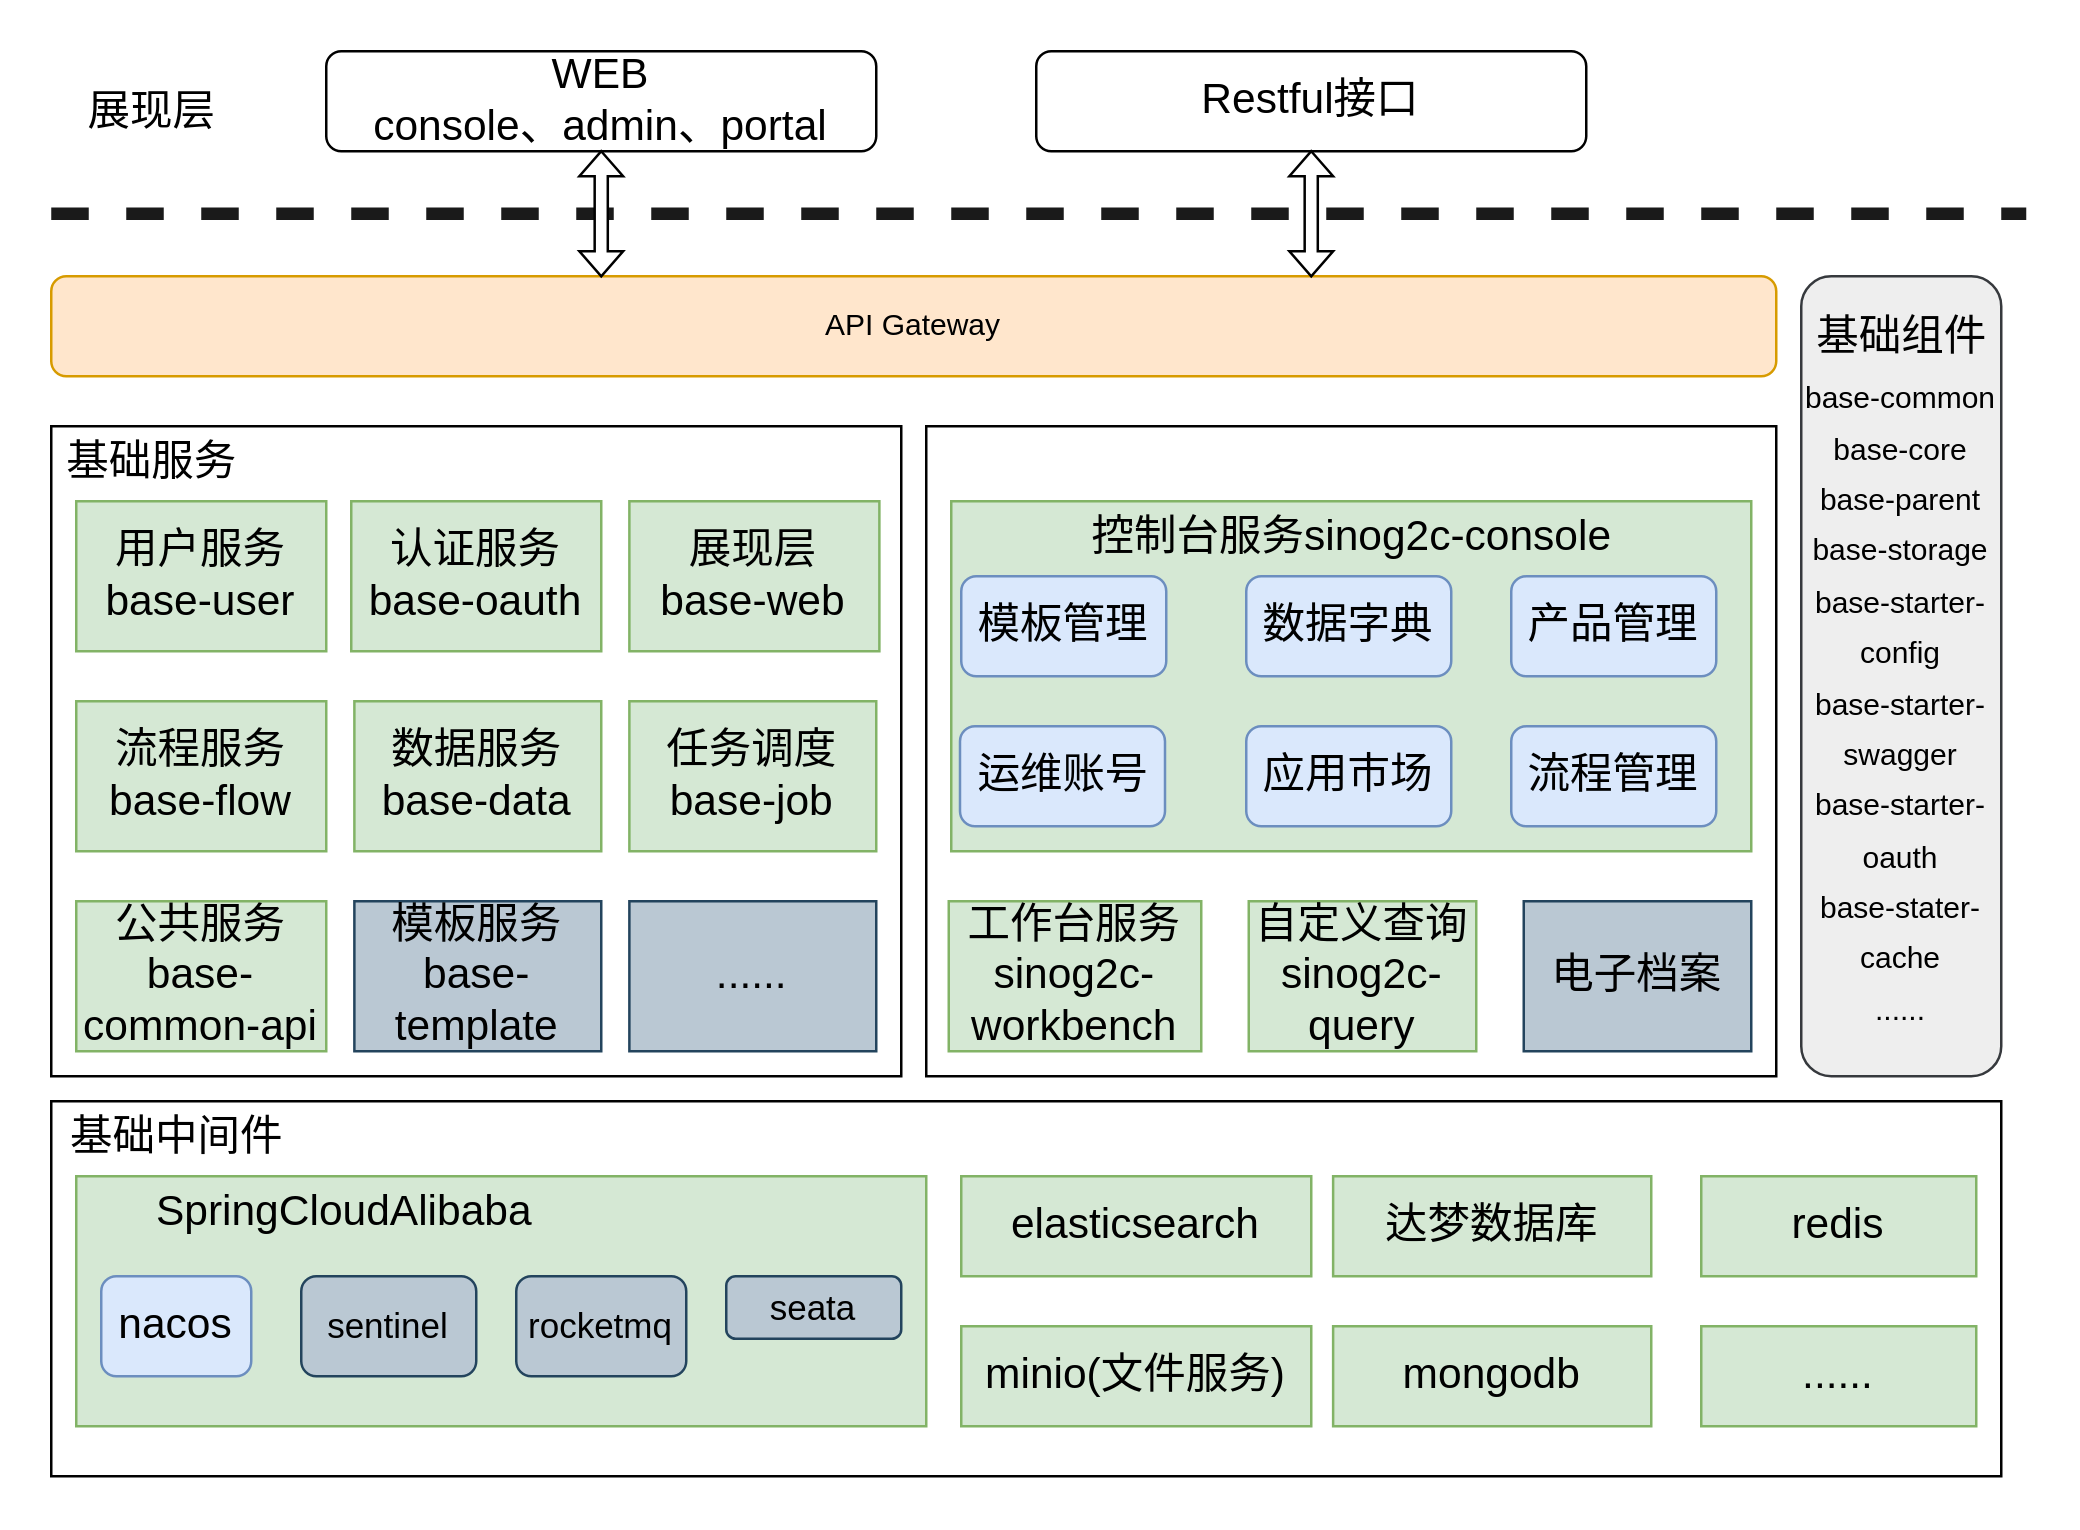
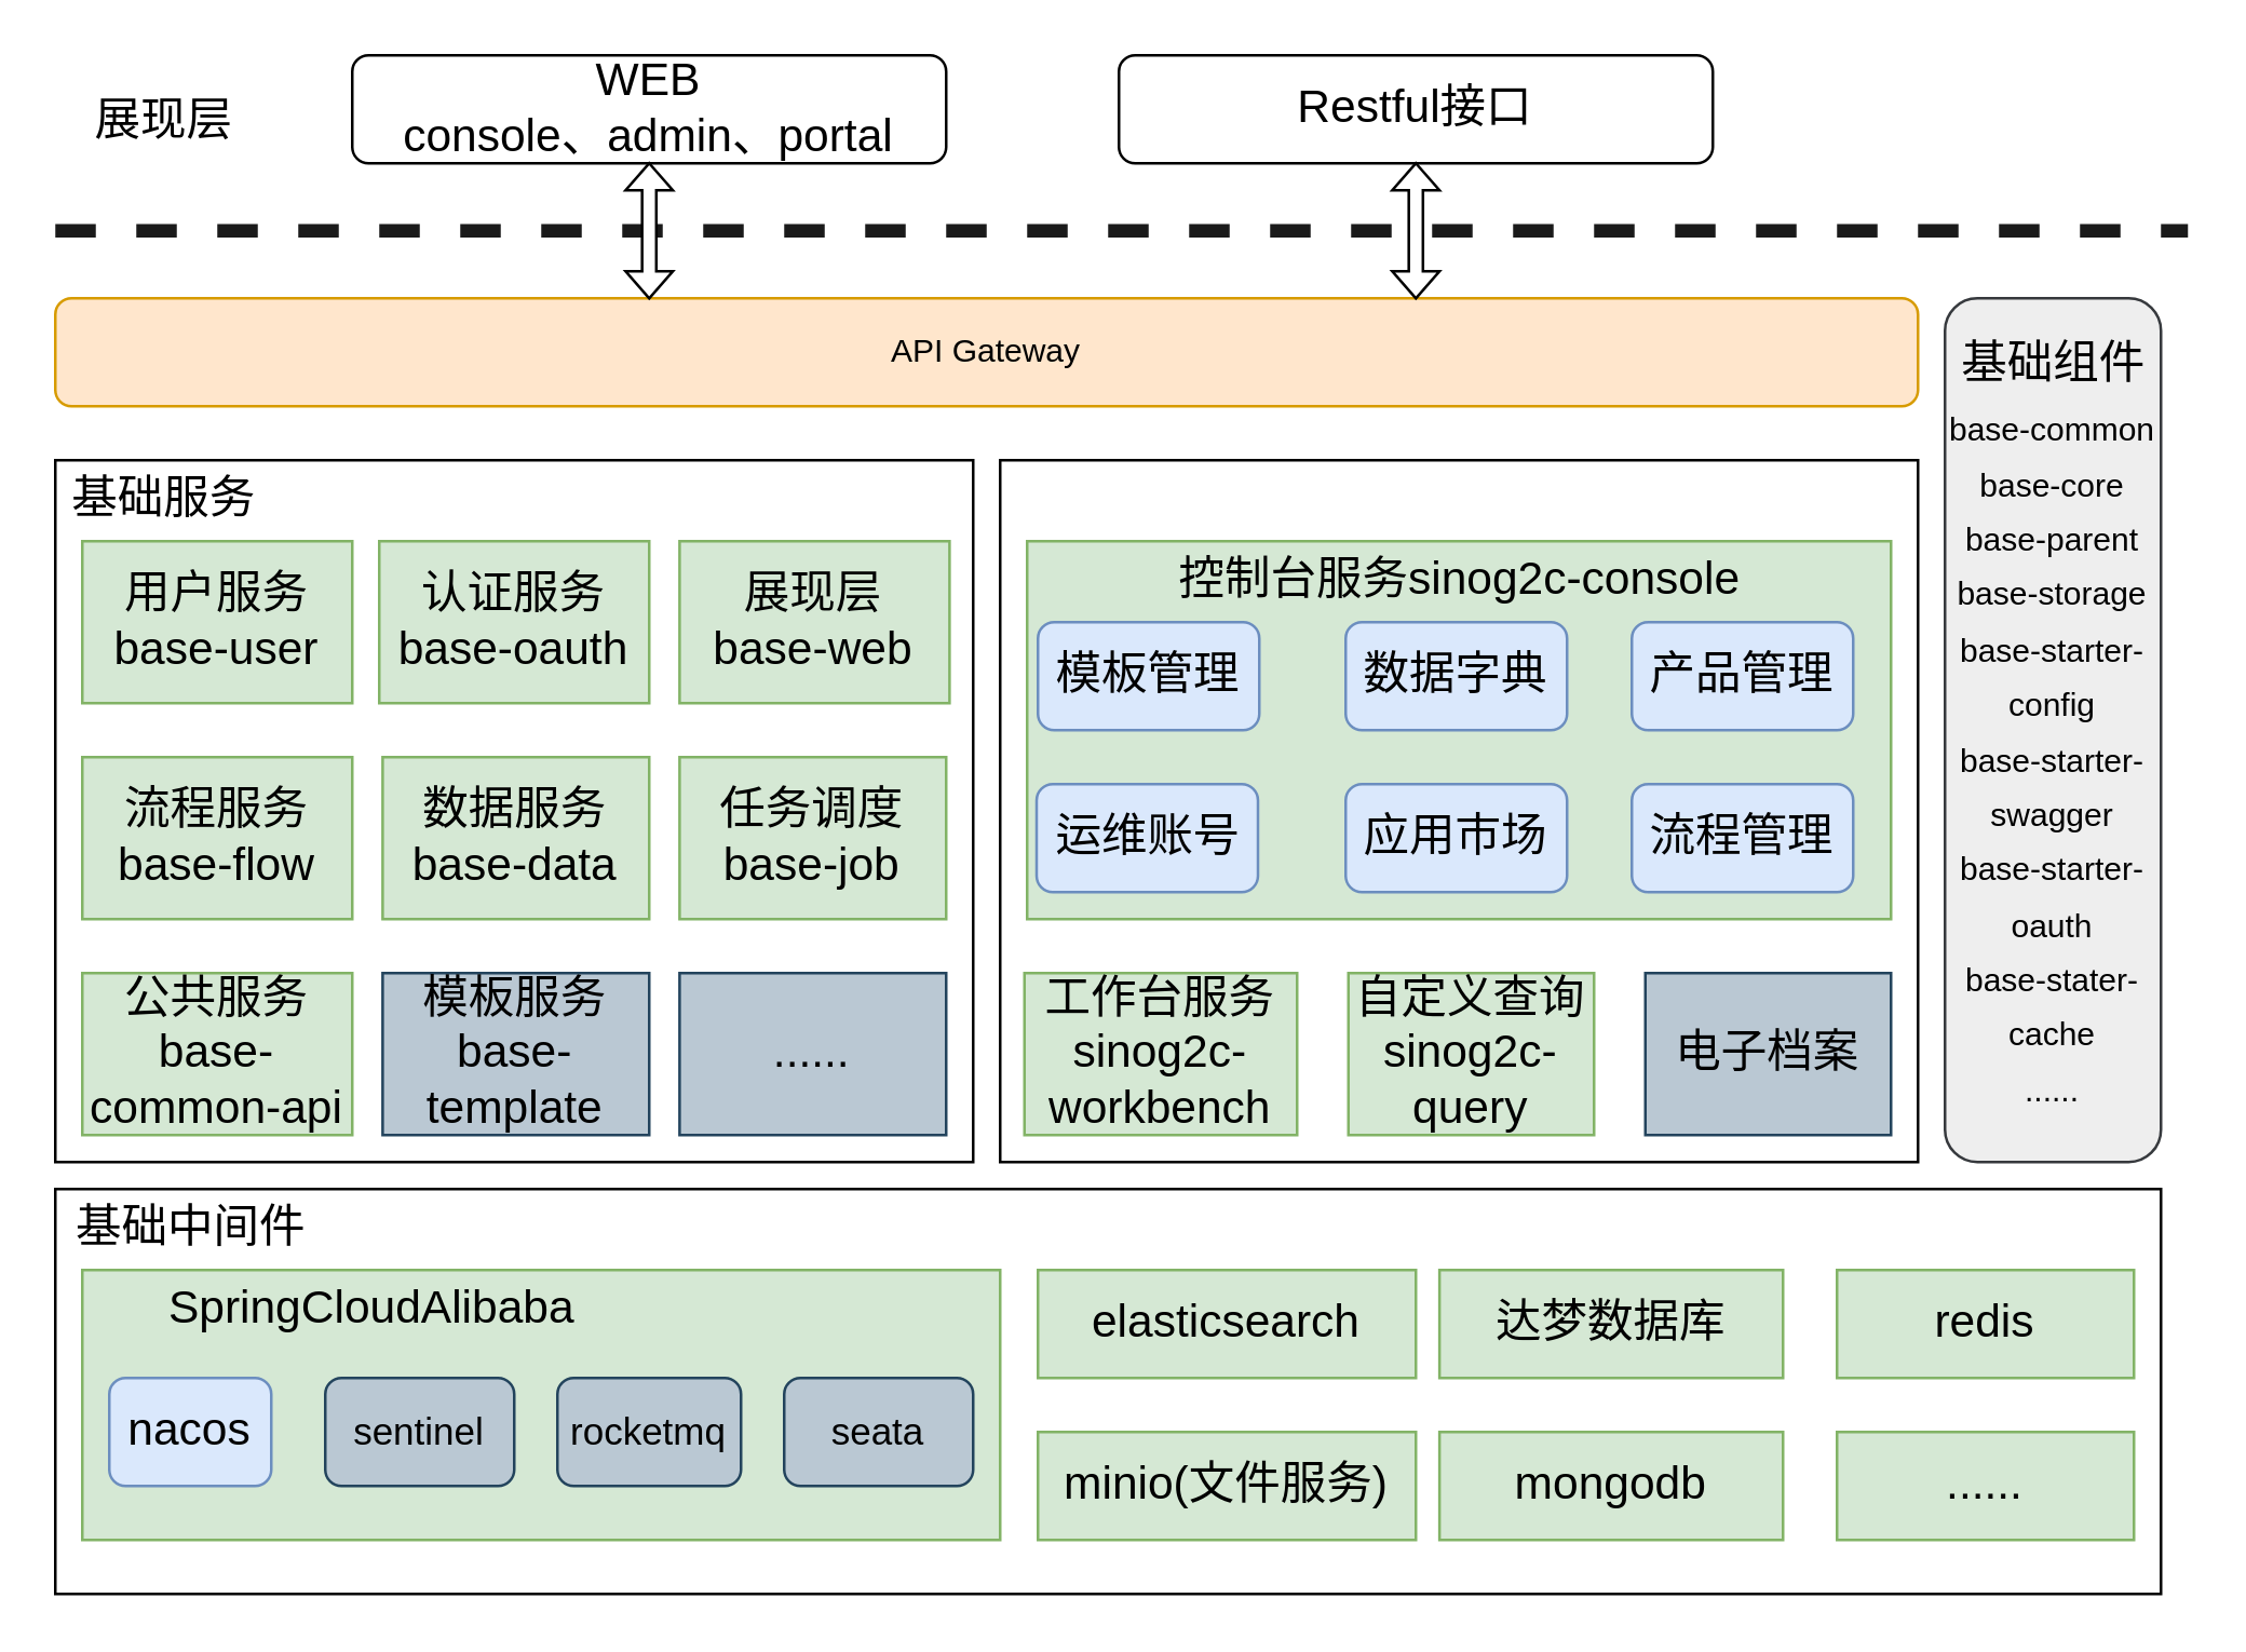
  <mxCell id="0" />
  <mxCell id="1" parent="0" />
  <mxCell id="2" value="" style="line;strokeWidth=5;align=left;verticalAlign=middle;spacingTop=-1;spacingLeft=3;spacingRight=3;rotatable=0;labelPosition=right;points=[];portConstraint=eastwest;dashed=1;strokeColor=#1A1A1A;" vertex="1" parent="1"><mxGeometry x="20" y="81" width="790" height="8" as="geometry" /></mxCell>
  <mxCell id="3" value="WEB&lt;br&gt;console、admin、portal" style="rounded=1;whiteSpace=wrap;html=1;fontSize=17;" vertex="1" parent="1"><mxGeometry x="130" y="20" width="220" height="40" as="geometry" /></mxCell>
  <mxCell id="4" value="Restful接口" style="rounded=1;whiteSpace=wrap;html=1;fontSize=17;" vertex="1" parent="1"><mxGeometry x="414" y="20" width="220" height="40" as="geometry" /></mxCell>
  <mxCell id="5" value="API Gateway" style="rounded=1;whiteSpace=wrap;html=1;fillColor=#ffe6cc;strokeColor=#d79b00;" vertex="1" parent="1"><mxGeometry x="20" y="110" width="690" height="40" as="geometry" /></mxCell>
  <mxCell id="6" value="" style="shape=doubleArrow;direction=south;whiteSpace=wrap;html=1;" vertex="1" parent="1"><mxGeometry x="231.25" y="60" width="17.5" height="50" as="geometry" /></mxCell>
  <mxCell id="7" value="" style="shape=doubleArrow;direction=south;whiteSpace=wrap;html=1;" vertex="1" parent="1"><mxGeometry x="515.25" y="60" width="17.5" height="50" as="geometry" /></mxCell>
  <mxCell id="8" value="" style="rounded=0;whiteSpace=wrap;html=1;fontSize=17;" vertex="1" parent="1"><mxGeometry x="20" y="170" width="340" height="260" as="geometry" /></mxCell>
  <mxCell id="9" value="基础服务" style="text;html=1;align=center;verticalAlign=middle;resizable=0;points=[];autosize=1;fontSize=17;" vertex="1" parent="1"><mxGeometry x="20" y="170" width="80" height="30" as="geometry" /></mxCell>
  <mxCell id="10" value="用户服务&lt;br&gt;base-user" style="rounded=0;whiteSpace=wrap;html=1;fontSize=17;fillColor=#d5e8d4;strokeColor=#82b366;" vertex="1" parent="1"><mxGeometry x="30" y="200" width="100" height="60" as="geometry" /></mxCell>
  <mxCell id="11" value="认证服务&lt;br&gt;base-oauth" style="rounded=0;whiteSpace=wrap;html=1;fontSize=17;fillColor=#d5e8d4;strokeColor=#82b366;" vertex="1" parent="1"><mxGeometry x="140" y="200" width="100" height="60" as="geometry" /></mxCell>
  <mxCell id="12" value="公共服务&lt;br&gt;base-common-api" style="rounded=0;whiteSpace=wrap;html=1;fontSize=17;fillColor=#d5e8d4;strokeColor=#82b366;" vertex="1" parent="1"><mxGeometry x="30" y="360" width="100" height="60" as="geometry" /></mxCell>
  <mxCell id="13" value="流程服务&lt;br&gt;base-flow" style="rounded=0;whiteSpace=wrap;html=1;fontSize=17;fillColor=#d5e8d4;strokeColor=#82b366;" vertex="1" parent="1"><mxGeometry x="30" y="280" width="100" height="60" as="geometry" /></mxCell>
  <mxCell id="14" value="展现层&lt;br&gt;base-web" style="rounded=0;whiteSpace=wrap;html=1;fontSize=17;fillColor=#d5e8d4;strokeColor=#82b366;" vertex="1" parent="1"><mxGeometry x="251.25" y="200" width="100" height="60" as="geometry" /></mxCell>
  <mxCell id="15" value="数据服务&lt;br&gt;base-data" style="rounded=0;whiteSpace=wrap;html=1;fontSize=17;fillColor=#d5e8d4;strokeColor=#82b366;" vertex="1" parent="1"><mxGeometry x="141.25" y="280" width="98.75" height="60" as="geometry" /></mxCell>
  <mxCell id="16" value="" style="rounded=0;whiteSpace=wrap;html=1;fontSize=17;" vertex="1" parent="1"><mxGeometry x="370" y="170" width="340" height="260" as="geometry" /></mxCell>
  <mxCell id="17" value="" style="rounded=0;whiteSpace=wrap;html=1;fontSize=17;fillColor=#d5e8d4;strokeColor=#82b366;" vertex="1" parent="1"><mxGeometry x="380" y="200" width="320" height="140" as="geometry" /></mxCell>
  <mxCell id="18" value="工作台服务&lt;br&gt;sinog2c-workbench" style="rounded=0;whiteSpace=wrap;html=1;fontSize=17;fillColor=#d5e8d4;strokeColor=#82b366;" vertex="1" parent="1"><mxGeometry x="379" y="360" width="101" height="60" as="geometry" /></mxCell>
  <mxCell id="19" value="&lt;span&gt;控制台服务&lt;/span&gt;&lt;span&gt;sinog2c-console&lt;/span&gt;" style="text;html=1;align=center;verticalAlign=middle;resizable=0;points=[];autosize=1;fontSize=17;" vertex="1" parent="1"><mxGeometry x="430" y="200" width="220" height="30" as="geometry" /></mxCell>
  <mxCell id="20" value="模板管理" style="rounded=1;whiteSpace=wrap;html=1;fontSize=17;fillColor=#dae8fc;strokeColor=#6c8ebf;" vertex="1" parent="1"><mxGeometry x="384" y="230" width="82" height="40" as="geometry" /></mxCell>
  <mxCell id="21" value="数据字典" style="rounded=1;whiteSpace=wrap;html=1;fontSize=17;fillColor=#dae8fc;strokeColor=#6c8ebf;" vertex="1" parent="1"><mxGeometry x="498" y="230" width="82" height="40" as="geometry" /></mxCell>
  <mxCell id="22" value="产品管理" style="rounded=1;whiteSpace=wrap;html=1;fontSize=17;fillColor=#dae8fc;strokeColor=#6c8ebf;" vertex="1" parent="1"><mxGeometry x="604" y="230" width="82" height="40" as="geometry" /></mxCell>
  <mxCell id="23" value="运维账号" style="rounded=1;whiteSpace=wrap;html=1;fontSize=17;fillColor=#dae8fc;strokeColor=#6c8ebf;" vertex="1" parent="1"><mxGeometry x="383.5" y="290" width="82" height="40" as="geometry" /></mxCell>
  <mxCell id="24" value="应用市场" style="rounded=1;whiteSpace=wrap;html=1;fontSize=17;fillColor=#dae8fc;strokeColor=#6c8ebf;" vertex="1" parent="1"><mxGeometry x="498" y="290" width="82" height="40" as="geometry" /></mxCell>
  <mxCell id="25" value="流程管理" style="rounded=1;whiteSpace=wrap;html=1;fontSize=17;fillColor=#dae8fc;strokeColor=#6c8ebf;" vertex="1" parent="1"><mxGeometry x="604" y="290" width="82" height="40" as="geometry" /></mxCell>
  <mxCell id="26" value="&lt;br&gt;&lt;font style=&quot;font-size: 12px&quot;&gt;base-common&lt;br&gt;base-core&lt;br&gt;base-parent&lt;br&gt;base-storage&lt;br&gt;base-starter-config&lt;br&gt;base-starter-swagger&lt;br&gt;base-starter-oauth&lt;br&gt;base-stater-cache&lt;br&gt;......&lt;br&gt;&lt;/font&gt;" style="rounded=1;whiteSpace=wrap;html=1;fontSize=17;fillColor=#eeeeee;strokeColor=#36393d;" vertex="1" parent="1"><mxGeometry x="720" y="110" width="80" height="320" as="geometry" /></mxCell>
  <mxCell id="27" value="" style="rounded=0;whiteSpace=wrap;html=1;fontSize=17;" vertex="1" parent="1"><mxGeometry x="20" y="440" width="780" height="150" as="geometry" /></mxCell>
  <mxCell id="28" value="基础中间件" style="text;html=1;align=center;verticalAlign=middle;resizable=0;points=[];autosize=1;fontSize=17;" vertex="1" parent="1"><mxGeometry x="20" y="440" width="100" height="30" as="geometry" /></mxCell>
  <mxCell id="29" value="" style="rounded=0;whiteSpace=wrap;html=1;fontSize=17;fillColor=#d5e8d4;strokeColor=#82b366;" vertex="1" parent="1"><mxGeometry x="30" y="470" width="340" height="100" as="geometry" /></mxCell>
  <mxCell id="30" value="SpringCloudAlibaba" style="text;html=1;align=center;verticalAlign=middle;resizable=0;points=[];autosize=1;fontSize=17;" vertex="1" parent="1"><mxGeometry x="52" y="470" width="170" height="30" as="geometry" /></mxCell>
  <mxCell id="31" value="nacos" style="rounded=1;whiteSpace=wrap;html=1;fontSize=17;fillColor=#dae8fc;strokeColor=#6c8ebf;" vertex="1" parent="1"><mxGeometry x="40" y="510" width="60" height="40" as="geometry" /></mxCell>
  <mxCell id="32" value="&lt;span style=&quot;font-family: , , &amp;#34;segoe ui&amp;#34; , &amp;#34;helvetica&amp;#34; , &amp;#34;arial&amp;#34; , sans-serif ; font-size: 14px&quot;&gt;sentinel&lt;/span&gt;" style="rounded=1;whiteSpace=wrap;html=1;fontSize=17;fillColor=#bac8d3;strokeColor=#23445d;" vertex="1" parent="1"><mxGeometry x="120" y="510" width="70" height="40" as="geometry" /></mxCell>
  <mxCell id="33" value="&lt;span style=&quot;font-family: , , &amp;#34;segoe ui&amp;#34; , &amp;#34;helvetica&amp;#34; , &amp;#34;arial&amp;#34; , sans-serif ; font-size: 14px&quot;&gt;rocketmq&lt;/span&gt;" style="rounded=1;whiteSpace=wrap;html=1;fontSize=17;fillColor=#bac8d3;strokeColor=#23445d;" vertex="1" parent="1"><mxGeometry x="206" y="510" width="68" height="40" as="geometry" /></mxCell>
- <mxCell id="34" value="&lt;span style=&quot;font-family: , , &amp;#34;segoe ui&amp;#34; , &amp;#34;helvetica&amp;#34; , &amp;#34;arial&amp;#34; , sans-serif ; font-size: 14px&quot;&gt;seata&lt;/span&gt;" style="rounded=1;whiteSpace=wrap;html=1;fontSize=17;fillColor=#bac8d3;strokeColor=#23445d;" vertex="1" parent="1"><mxGeometry x="290" y="510" width="70" height="25" as="geometry" /></mxCell>
+ <mxCell id="34" value="&lt;span style=&quot;font-family: , , &amp;#34;segoe ui&amp;#34; , &amp;#34;helvetica&amp;#34; , &amp;#34;arial&amp;#34; , sans-serif ; font-size: 14px&quot;&gt;seata&lt;/span&gt;" style="rounded=1;whiteSpace=wrap;html=1;fontSize=17;fillColor=#bac8d3;strokeColor=#23445d;" vertex="1" parent="1"><mxGeometry x="290" y="510" width="70" height="40" as="geometry" /></mxCell>
  <mxCell id="35" value="elasticsearch" style="rounded=0;whiteSpace=wrap;html=1;fontSize=17;fillColor=#d5e8d4;strokeColor=#82b366;" vertex="1" parent="1"><mxGeometry x="384" y="470" width="140" height="40" as="geometry" /></mxCell>
  <mxCell id="36" value="任务调度&lt;br&gt;base-job" style="rounded=0;whiteSpace=wrap;html=1;fontSize=17;fillColor=#d5e8d4;strokeColor=#82b366;" vertex="1" parent="1"><mxGeometry x="251.25" y="280" width="98.75" height="60" as="geometry" /></mxCell>
  <mxCell id="37" value="自定义查询&lt;br&gt;sinog2c-query" style="rounded=0;whiteSpace=wrap;html=1;fontSize=17;fillColor=#d5e8d4;strokeColor=#82b366;" vertex="1" parent="1"><mxGeometry x="499" y="360" width="91" height="60" as="geometry" /></mxCell>
  <mxCell id="38" value="minio(文件服务)" style="rounded=0;whiteSpace=wrap;html=1;fontSize=17;fillColor=#d5e8d4;strokeColor=#82b366;" vertex="1" parent="1"><mxGeometry x="384" y="530" width="140" height="40" as="geometry" /></mxCell>
  <mxCell id="39" value="&lt;span&gt;基&lt;/span&gt;&lt;span&gt;础&lt;/span&gt;&lt;span&gt;组&lt;/span&gt;&lt;span&gt;件&lt;/span&gt;" style="text;html=1;align=center;verticalAlign=middle;resizable=0;points=[];autosize=1;fontSize=17;" vertex="1" parent="1"><mxGeometry x="720" y="120" width="80" height="30" as="geometry" /></mxCell>
  <mxCell id="40" value="达梦数据库" style="rounded=0;whiteSpace=wrap;html=1;fontSize=17;fillColor=#d5e8d4;strokeColor=#82b366;" vertex="1" parent="1"><mxGeometry x="532.75" y="470" width="127.25" height="40" as="geometry" /></mxCell>
  <mxCell id="41" value="redis" style="rounded=0;whiteSpace=wrap;html=1;fontSize=17;fillColor=#d5e8d4;strokeColor=#82b366;" vertex="1" parent="1"><mxGeometry x="680" y="470" width="110" height="40" as="geometry" /></mxCell>
  <mxCell id="42" value="电子档案" style="rounded=0;whiteSpace=wrap;html=1;fontSize=17;fillColor=#bac8d3;strokeColor=#23445d;" vertex="1" parent="1"><mxGeometry x="609" y="360" width="91" height="60" as="geometry" /></mxCell>
  <mxCell id="43" value="模板服务&lt;br&gt;base-template" style="rounded=0;whiteSpace=wrap;html=1;fontSize=17;fillColor=#bac8d3;strokeColor=#23445d;" vertex="1" parent="1"><mxGeometry x="141.25" y="360" width="98.75" height="60" as="geometry" /></mxCell>
  <mxCell id="44" value="......" style="rounded=0;whiteSpace=wrap;html=1;fontSize=17;fillColor=#bac8d3;strokeColor=#23445d;" vertex="1" parent="1"><mxGeometry x="251.25" y="360" width="98.75" height="60" as="geometry" /></mxCell>
  <mxCell id="45" value="mongodb" style="rounded=0;whiteSpace=wrap;html=1;fontSize=17;fillColor=#d5e8d4;strokeColor=#82b366;" vertex="1" parent="1"><mxGeometry x="532.75" y="530" width="127.25" height="40" as="geometry" /></mxCell>
  <mxCell id="46" value="......" style="rounded=0;whiteSpace=wrap;html=1;fontSize=17;fillColor=#d5e8d4;strokeColor=#82b366;" vertex="1" parent="1"><mxGeometry x="680" y="530" width="110" height="40" as="geometry" /></mxCell>
  <mxCell id="47" value="展现层" style="text;html=1;align=center;verticalAlign=middle;resizable=0;points=[];autosize=1;fontSize=17;" vertex="1" parent="1"><mxGeometry x="25" y="30" width="70" height="30" as="geometry" /></mxCell>
